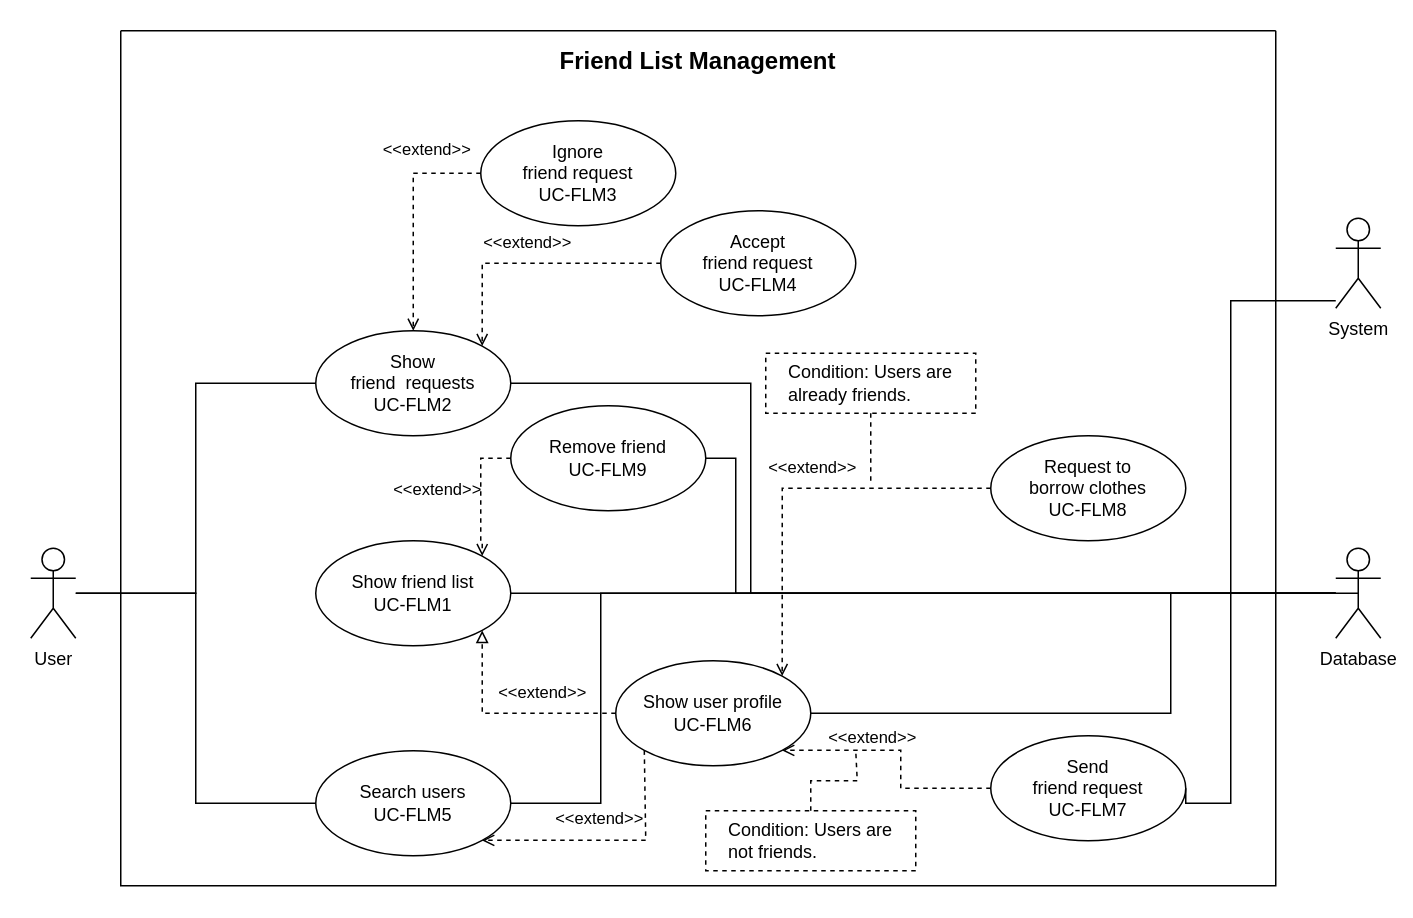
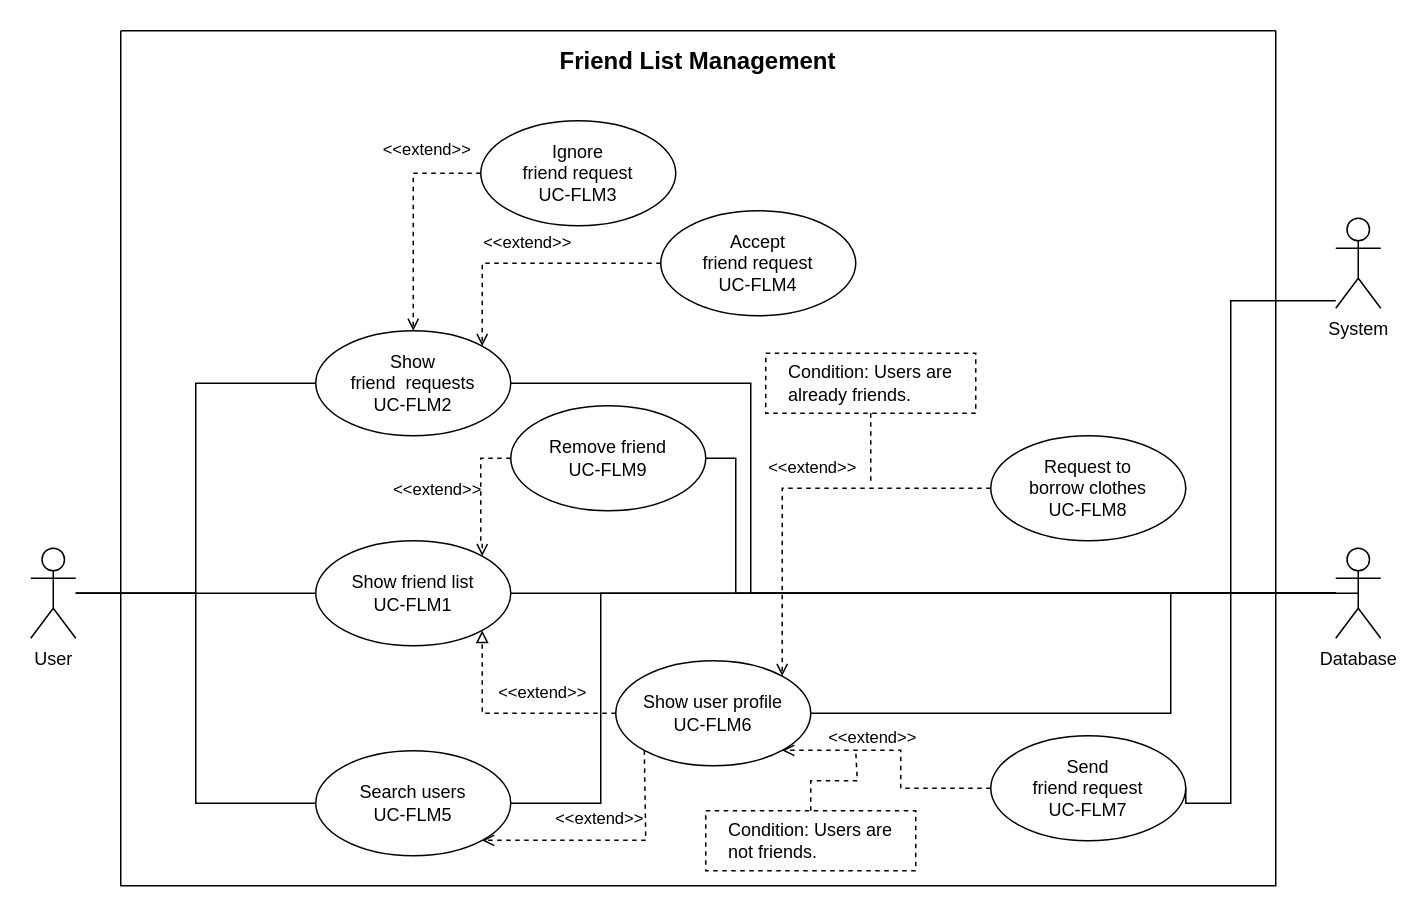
  <mxCell id="0" />
  <mxCell id="1" parent="0" />
  <mxCell id="2" value="" style="swimlane;startSize=0;" parent="1" vertex="1"><mxGeometry x="80" y="20" width="770" height="570" as="geometry" /></mxCell>
  <mxCell id="3" style="edgeStyle=orthogonalEdgeStyle;rounded=0;orthogonalLoop=1;jettySize=auto;html=1;exitX=0;exitY=0.5;exitDx=0;exitDy=0;entryX=1;entryY=0;entryDx=0;entryDy=0;endArrow=open;endFill=0;dashed=1;" parent="2" source="4" target="7" edge="1"><mxGeometry relative="1" as="geometry" /></mxCell>
  <mxCell id="4" value="&lt;div&gt;Request to&lt;/div&gt;&lt;div&gt;borrow clothes&lt;/div&gt;&lt;div&gt;UC-FLM8&lt;br&gt;&lt;/div&gt;" style="ellipse;whiteSpace=wrap;html=1;fillColor=none;" parent="2" vertex="1"><mxGeometry x="580" y="270" width="130" height="70" as="geometry" /></mxCell>
  <mxCell id="5" style="edgeStyle=orthogonalEdgeStyle;rounded=0;orthogonalLoop=1;jettySize=auto;html=1;exitX=0;exitY=0.5;exitDx=0;exitDy=0;entryX=1;entryY=1;entryDx=0;entryDy=0;dashed=1;endArrow=block;endFill=0;" parent="2" source="7" target="8" edge="1"><mxGeometry relative="1" as="geometry" /></mxCell>
  <mxCell id="6" style="edgeStyle=orthogonalEdgeStyle;rounded=0;orthogonalLoop=1;jettySize=auto;html=1;exitX=0;exitY=1;exitDx=0;exitDy=0;entryX=1;entryY=1;entryDx=0;entryDy=0;endArrow=open;endFill=0;dashed=1;" parent="2" source="7" target="17" edge="1"><mxGeometry relative="1" as="geometry"><Array as="points"><mxPoint x="350" y="540" /></Array></mxGeometry></mxCell>
  <mxCell id="7" value="&lt;div&gt;Show user profile&lt;/div&gt;&lt;div&gt;UC-FLM6&lt;br&gt;&lt;/div&gt;" style="ellipse;whiteSpace=wrap;html=1;fillColor=none;" parent="2" vertex="1"><mxGeometry x="330" y="420" width="130" height="70" as="geometry" /></mxCell>
  <mxCell id="8" value="&lt;div&gt;Show friend list&lt;/div&gt;&lt;div&gt;UC-FLM1&lt;br&gt;&lt;/div&gt;" style="ellipse;whiteSpace=wrap;html=1;fillColor=none;" parent="2" vertex="1"><mxGeometry x="130" y="340" width="130" height="70" as="geometry" /></mxCell>
  <mxCell id="9" style="edgeStyle=orthogonalEdgeStyle;rounded=0;orthogonalLoop=1;jettySize=auto;html=1;exitX=0;exitY=0.5;exitDx=0;exitDy=0;entryX=1;entryY=0;entryDx=0;entryDy=0;dashed=1;endArrow=open;endFill=0;" parent="2" source="11" target="14" edge="1"><mxGeometry relative="1" as="geometry" /></mxCell>
  <mxCell id="10" value="&amp;lt;&amp;lt;extend&amp;gt;&amp;gt;" style="edgeLabel;html=1;align=center;verticalAlign=middle;resizable=0;points=[];labelBackgroundColor=none;" parent="9" vertex="1" connectable="0"><mxGeometry x="-0.059" y="-1" relative="1" as="geometry"><mxPoint x="-8" y="-14" as="offset" /></mxGeometry></mxCell>
  <mxCell id="11" value="&lt;div&gt;Accept&lt;/div&gt;&lt;div&gt;friend request&lt;/div&gt;&lt;div&gt;UC-FLM4&lt;br&gt;&lt;/div&gt;" style="ellipse;whiteSpace=wrap;html=1;fillColor=none;" parent="2" vertex="1"><mxGeometry x="360" y="120" width="130" height="70" as="geometry" /></mxCell>
  <mxCell id="12" style="edgeStyle=orthogonalEdgeStyle;rounded=0;orthogonalLoop=1;jettySize=auto;html=1;exitX=0;exitY=0.5;exitDx=0;exitDy=0;entryX=0.5;entryY=0;entryDx=0;entryDy=0;dashed=1;endArrow=open;endFill=0;" parent="2" source="13" target="14" edge="1"><mxGeometry relative="1" as="geometry" /></mxCell>
  <mxCell id="13" value="&lt;div&gt;Ignore&lt;/div&gt;&lt;div&gt;friend request&lt;/div&gt;&lt;div&gt;UC-FLM3&lt;br&gt;&lt;/div&gt;" style="ellipse;whiteSpace=wrap;html=1;fillColor=none;" parent="2" vertex="1"><mxGeometry x="240" y="60" width="130" height="70" as="geometry" /></mxCell>
  <mxCell id="14" value="&lt;div&gt;Show&lt;/div&gt;&lt;div&gt;friend&amp;nbsp; requests&lt;/div&gt;&lt;div&gt;UC-FLM2&lt;br&gt;&lt;/div&gt;" style="ellipse;whiteSpace=wrap;html=1;fillColor=none;" parent="2" vertex="1"><mxGeometry x="130" y="200" width="130" height="70" as="geometry" /></mxCell>
  <mxCell id="15" style="edgeStyle=orthogonalEdgeStyle;rounded=0;orthogonalLoop=1;jettySize=auto;html=1;exitX=0;exitY=0.5;exitDx=0;exitDy=0;entryX=1;entryY=1;entryDx=0;entryDy=0;endArrow=open;endFill=0;dashed=1;" parent="2" source="16" target="7" edge="1"><mxGeometry relative="1" as="geometry" /></mxCell>
  <mxCell id="16" value="&lt;div&gt;Send&lt;/div&gt;&lt;div&gt;friend request&lt;/div&gt;&lt;div&gt;UC-FLM7&lt;br&gt;&lt;/div&gt;" style="ellipse;whiteSpace=wrap;html=1;fillColor=none;" parent="2" vertex="1"><mxGeometry x="580" y="470" width="130" height="70" as="geometry" /></mxCell>
  <mxCell id="17" value="&lt;div&gt;Search users&lt;/div&gt;&lt;div&gt;UC-FLM5&lt;br&gt;&lt;/div&gt;" style="ellipse;whiteSpace=wrap;html=1;fillColor=none;" parent="2" vertex="1"><mxGeometry x="130" y="480" width="130" height="70" as="geometry" /></mxCell>
  <mxCell id="18" style="edgeStyle=orthogonalEdgeStyle;rounded=0;orthogonalLoop=1;jettySize=auto;html=1;endArrow=none;endFill=0;dashed=1;" parent="2" source="19" edge="1"><mxGeometry relative="1" as="geometry"><mxPoint x="500" y="300" as="targetPoint" /></mxGeometry></mxCell>
  <mxCell id="19" value="&lt;div&gt;Condition: Users are&lt;/div&gt;&lt;div align=&quot;left&quot;&gt;already friends.&lt;br&gt;&lt;/div&gt;" style="text;html=1;align=center;verticalAlign=middle;whiteSpace=wrap;rounded=0;strokeColor=default;dashed=1;" parent="2" vertex="1"><mxGeometry x="430" y="215" width="140" height="40" as="geometry" /></mxCell>
  <mxCell id="20" style="edgeStyle=orthogonalEdgeStyle;rounded=0;orthogonalLoop=1;jettySize=auto;html=1;endArrow=none;endFill=0;dashed=1;" parent="2" source="21" edge="1"><mxGeometry relative="1" as="geometry"><mxPoint x="490" y="480" as="targetPoint" /><Array as="points"><mxPoint x="460" y="500" /><mxPoint x="491" y="500" /></Array></mxGeometry></mxCell>
  <mxCell id="21" value="&lt;div&gt;Condition: Users are&lt;/div&gt;&lt;div align=&quot;left&quot;&gt;not friends.&lt;br&gt;&lt;/div&gt;" style="text;html=1;align=center;verticalAlign=middle;whiteSpace=wrap;rounded=0;strokeColor=default;dashed=1;" parent="2" vertex="1"><mxGeometry x="390" y="520" width="140" height="40" as="geometry" /></mxCell>
  <mxCell id="22" value="&amp;lt;&amp;lt;extend&amp;gt;&amp;gt;" style="edgeLabel;html=1;align=center;verticalAlign=middle;resizable=0;points=[];labelBackgroundColor=none;" parent="2" vertex="1" connectable="0"><mxGeometry x="280" y="440" as="geometry" /></mxCell>
  <mxCell id="23" value="&amp;lt;&amp;lt;extend&amp;gt;&amp;gt;" style="edgeLabel;html=1;align=center;verticalAlign=middle;resizable=0;points=[];labelBackgroundColor=none;" parent="2" vertex="1" connectable="0"><mxGeometry x="230" y="50" as="geometry"><mxPoint x="-27" y="28" as="offset" /></mxGeometry></mxCell>
  <mxCell id="24" value="&amp;lt;&amp;lt;extend&amp;gt;&amp;gt;" style="edgeLabel;html=1;align=center;verticalAlign=middle;resizable=0;points=[];labelBackgroundColor=none;" parent="2" vertex="1" connectable="0"><mxGeometry x="330" y="530" as="geometry"><mxPoint x="-12" y="-6" as="offset" /></mxGeometry></mxCell>
  <mxCell id="25" value="&amp;lt;&amp;lt;extend&amp;gt;&amp;gt;" style="edgeLabel;html=1;align=center;verticalAlign=middle;resizable=0;points=[];labelBackgroundColor=none;" parent="2" vertex="1" connectable="0"><mxGeometry x="500" y="470" as="geometry" /></mxCell>
  <mxCell id="26" value="&amp;lt;&amp;lt;extend&amp;gt;&amp;gt;" style="edgeLabel;html=1;align=center;verticalAlign=middle;resizable=0;points=[];labelBackgroundColor=none;" parent="2" vertex="1" connectable="0"><mxGeometry x="460" y="290" as="geometry" /></mxCell>
  <mxCell id="27" value="&lt;b&gt;&lt;font style=&quot;font-size: 16px;&quot;&gt;Friend List Management&lt;/font&gt;&lt;/b&gt;" style="text;html=1;align=center;verticalAlign=middle;whiteSpace=wrap;rounded=0;" parent="2" vertex="1"><mxGeometry x="270" width="230" height="40" as="geometry" /></mxCell>
  <mxCell id="28" style="edgeStyle=orthogonalEdgeStyle;rounded=0;orthogonalLoop=1;jettySize=auto;html=1;exitX=0;exitY=0.5;exitDx=0;exitDy=0;entryX=1;entryY=0;entryDx=0;entryDy=0;dashed=1;endArrow=open;endFill=0;" edge="1" parent="2" source="30" target="8"><mxGeometry relative="1" as="geometry" /></mxCell>
  <mxCell id="29" value="&amp;lt;&amp;lt;extend&amp;gt;&amp;gt;" style="edgeLabel;html=1;align=center;verticalAlign=middle;resizable=0;points=[];labelBackgroundColor=none;" vertex="1" connectable="0" parent="28"><mxGeometry x="0.113" y="-1" relative="1" as="geometry"><mxPoint x="-29" y="-8" as="offset" /></mxGeometry></mxCell>
  <mxCell id="30" value="&lt;div&gt;Remove friend&lt;br&gt;&lt;/div&gt;&lt;div&gt;UC-FLM9&lt;br&gt;&lt;/div&gt;" style="ellipse;whiteSpace=wrap;html=1;fillColor=none;" vertex="1" parent="2"><mxGeometry x="260" y="250" width="130" height="70" as="geometry" /></mxCell>
  <mxCell id="31" style="edgeStyle=orthogonalEdgeStyle;rounded=0;orthogonalLoop=1;jettySize=auto;html=1;entryX=0;entryY=0.5;entryDx=0;entryDy=0;endArrow=none;endFill=0;" parent="1" source="34" target="14" edge="1"><mxGeometry relative="1" as="geometry" /></mxCell>
+ <mxCell id="32" style="edgeStyle=orthogonalEdgeStyle;rounded=0;orthogonalLoop=1;jettySize=auto;html=1;entryX=0;entryY=0.5;entryDx=0;entryDy=0;endArrow=none;endFill=0;" parent="1" source="34" target="8" edge="1"><mxGeometry relative="1" as="geometry" /></mxCell>
  <mxCell id="33" style="edgeStyle=orthogonalEdgeStyle;rounded=0;orthogonalLoop=1;jettySize=auto;html=1;entryX=0;entryY=0.5;entryDx=0;entryDy=0;endArrow=none;endFill=0;" parent="1" source="34" target="17" edge="1"><mxGeometry relative="1" as="geometry" /></mxCell>
  <mxCell id="34" value="User" style="shape=umlActor;verticalLabelPosition=bottom;verticalAlign=top;html=1;outlineConnect=0;fillColor=none;" parent="1" vertex="1"><mxGeometry x="20" y="365" width="30" height="60" as="geometry" /></mxCell>
  <mxCell id="35" style="edgeStyle=orthogonalEdgeStyle;rounded=0;orthogonalLoop=1;jettySize=auto;html=1;entryX=1;entryY=0.5;entryDx=0;entryDy=0;endArrow=none;endFill=0;" parent="1" source="39" target="14" edge="1"><mxGeometry relative="1" as="geometry"><Array as="points"><mxPoint x="500" y="395" /><mxPoint x="500" y="255" /></Array></mxGeometry></mxCell>
  <mxCell id="36" style="edgeStyle=orthogonalEdgeStyle;rounded=0;orthogonalLoop=1;jettySize=auto;html=1;entryX=1;entryY=0.5;entryDx=0;entryDy=0;endArrow=none;endFill=0;" parent="1" source="39" target="8" edge="1"><mxGeometry relative="1" as="geometry" /></mxCell>
  <mxCell id="37" style="edgeStyle=orthogonalEdgeStyle;rounded=0;orthogonalLoop=1;jettySize=auto;html=1;entryX=1;entryY=0.5;entryDx=0;entryDy=0;endArrow=none;endFill=0;" parent="1" source="39" target="7" edge="1"><mxGeometry relative="1" as="geometry"><Array as="points"><mxPoint x="780" y="395" /><mxPoint x="780" y="475" /></Array></mxGeometry></mxCell>
  <mxCell id="38" style="edgeStyle=orthogonalEdgeStyle;rounded=0;orthogonalLoop=1;jettySize=auto;html=1;entryX=1;entryY=0.5;entryDx=0;entryDy=0;endArrow=none;endFill=0;" parent="1" source="39" target="17" edge="1"><mxGeometry relative="1" as="geometry"><Array as="points"><mxPoint x="400" y="395" /><mxPoint x="400" y="535" /></Array></mxGeometry></mxCell>
  <mxCell id="39" value="Database" style="shape=umlActor;verticalLabelPosition=bottom;verticalAlign=top;html=1;outlineConnect=0;fillColor=none;" parent="1" vertex="1"><mxGeometry x="890" y="365" width="30" height="60" as="geometry" /></mxCell>
  <mxCell id="40" style="edgeStyle=orthogonalEdgeStyle;rounded=0;orthogonalLoop=1;jettySize=auto;html=1;entryX=1;entryY=0.5;entryDx=0;entryDy=0;endArrow=none;endFill=0;" parent="1" source="41" target="16" edge="1"><mxGeometry relative="1" as="geometry"><Array as="points"><mxPoint x="820" y="200" /><mxPoint x="820" y="535" /></Array></mxGeometry></mxCell>
  <mxCell id="41" value="System" style="shape=umlActor;verticalLabelPosition=bottom;verticalAlign=top;html=1;outlineConnect=0;fillColor=none;" parent="1" vertex="1"><mxGeometry x="890" y="145" width="30" height="60" as="geometry" /></mxCell>
  <mxCell id="42" style="edgeStyle=orthogonalEdgeStyle;rounded=0;orthogonalLoop=1;jettySize=auto;html=1;exitX=1;exitY=0.5;exitDx=0;exitDy=0;entryX=0.5;entryY=0.5;entryDx=0;entryDy=0;entryPerimeter=0;endArrow=none;endFill=0;" edge="1" parent="1" source="30" target="39"><mxGeometry relative="1" as="geometry"><Array as="points"><mxPoint x="490" y="305" /><mxPoint x="490" y="395" /></Array></mxGeometry></mxCell>
